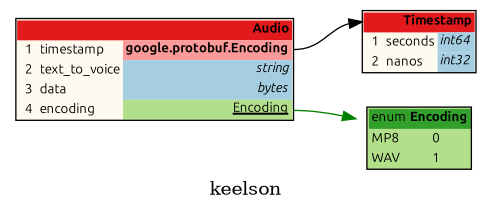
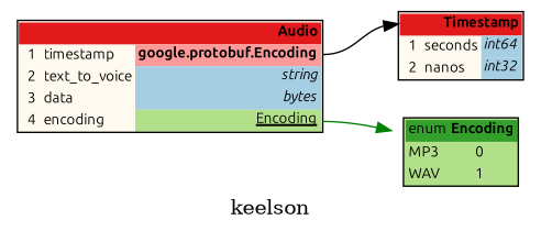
  digraph {
    label=keelson
    rankdir=LR
    node [fontname=Ubuntu fontsize=10 shape=plaintext]
    n1 [label=<<TABLE BORDER="1" CELLBORDER="0" CELLSPACING="0" BGCOLOR="#fffaf0"><TR><TD COLSPAN="4" PORT="header" BGCOLOR="#e31a1c" ALIGN="right"><b>Audio</b></TD></TR><TR><TD ALIGN="right"></TD><TD ALIGN="right">1</TD><TD ALIGN="left">timestamp</TD><TD BGCOLOR="#fb9a99" PORT="potimestamp" ALIGN="right"><b>google.protobuf.Encoding</b></TD></TR><TR><TD ALIGN="right"></TD><TD ALIGN="right">2</TD><TD ALIGN="left">text_to_voice</TD><TD BGCOLOR="#a6cee3" PORT="potext_to_voice" ALIGN="right" TITLE="string"><i>string</i></TD></TR><TR><TD ALIGN="right"></TD><TD ALIGN="right">3</TD><TD ALIGN="left">data</TD><TD BGCOLOR="#a6cee3" PORT="podata" ALIGN="right" TITLE="bytes"><i>bytes</i></TD></TR><TR><TD ALIGN="right"></TD><TD ALIGN="right">4</TD><TD ALIGN="left">encoding</TD><TD BGCOLOR="#b2df8a" PORT="poencoding" ALIGN="right"><u>Encoding</u></TD></TR></TABLE>>]
    n2 [label=<<TABLE BORDER="1" CELLBORDER="0" CELLSPACING="0" BGCOLOR="#fffaf0"><TR><TD COLSPAN="4" PORT="header" BGCOLOR="#e31a1c" ALIGN="right"><b>Timestamp</b></TD></TR><TR><TD ALIGN="right"></TD><TD ALIGN="right">1</TD><TD ALIGN="left">seconds</TD><TD BGCOLOR="#a6cee3" PORT="poseconds" ALIGN="right" TITLE="int64"><i>int64</i></TD></TR><TR><TD ALIGN="right"></TD><TD ALIGN="right">2</TD><TD ALIGN="left">nanos</TD><TD BGCOLOR="#a6cee3" PORT="ponanos" ALIGN="right" TITLE="int32"><i>int32</i></TD></TR></TABLE>>]
-   n3 [label=<<TABLE BORDER="1" CELLBORDER="0" CELLSPACING="0" BGCOLOR="#b2df8a"><TR><TD COLSPAN="2" PORT="header" BGCOLOR="#33a02c" ALIGN="right">enum <b>Encoding</b></TD></TR><TR><TD BGCOLOR="#b2df8a" ALIGN="left">MP8</TD><TD BGCOLOR="#b2df8a" ALIGN="left">0</TD></TR><TR><TD BGCOLOR="#b2df8a" ALIGN="left">WAV</TD><TD BGCOLOR="#b2df8a" ALIGN="left">1</TD></TR></TABLE>>]
+   n3 [label=<<TABLE BORDER="1" CELLBORDER="0" CELLSPACING="0" BGCOLOR="#b2df8a"><TR><TD COLSPAN="2" PORT="header" BGCOLOR="#33a02c" ALIGN="right">enum <b>Encoding</b></TD></TR><TR><TD BGCOLOR="#b2df8a" ALIGN="left">MP3</TD><TD BGCOLOR="#b2df8a" ALIGN="left">0</TD></TR><TR><TD BGCOLOR="#b2df8a" ALIGN="left">WAV</TD><TD BGCOLOR="#b2df8a" ALIGN="left">1</TD></TR></TABLE>>]
    n1 -> n2 [color="#000000" headport=header tailport="potimestamp:e"]
    n1 -> n3 [color="#008000" tailport="poencoding:e"]
  }
